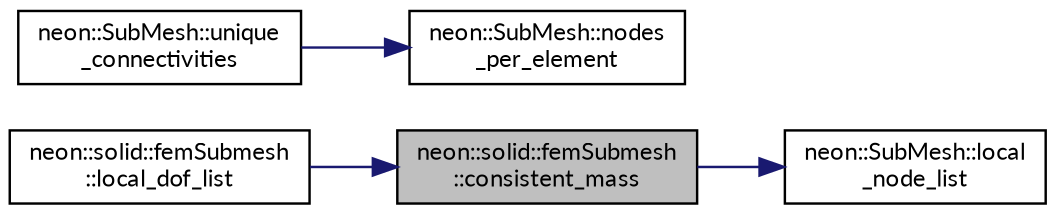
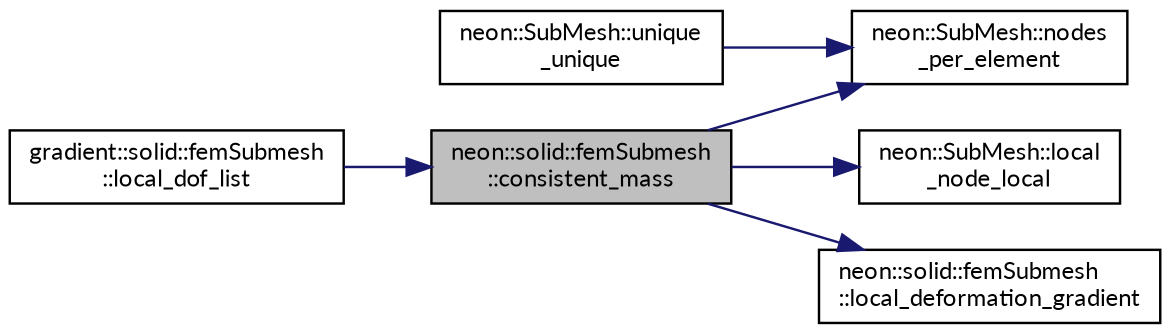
  digraph {
    fontname=Lato
    rankdir=LR
    node [color=black fillcolor=white fontname=Lato fontsize=10 shape=record style=filled]
    edge [color=midnightblue fontname=Lato fontsize=10 labelfontname=Helvetica labelfontsize=10 style=solid]
    n1 [fillcolor=grey75 fontcolor=black height=0.2 label="neon::solid::femSubmesh\l::consistent_mass" width=0.4]
-   n2 [height=0.2 label="neon::SubMesh::local\l_node_list" width=0.4]
+   n2 [height=0.2 label="neon::SubMesh::local\l_node_local" width=0.4]
    n3 [height=0.2 label="neon::SubMesh::nodes\l_per_element" width=0.4]
-   n5 [height=0.2 label="neon::solid::femSubmesh\l::local_dof_list" width=0.4]
-   n6 [height=0.2 label="neon::SubMesh::unique\l_connectivities" width=0.4]
+   n4 [height=0.2 label="neon::solid::femSubmesh\l::local_deformation_gradient" width=0.4]
+   n5 [height=0.2 label="gradient::solid::femSubmesh\l::local_dof_list" width=0.4]
+   n6 [height=0.2 label="neon::SubMesh::unique\l_unique" width=0.4]
    n1 -> n2
+   n1 -> n3
+   n1 -> n4
    n5 -> n1
    n6 -> n3
  }
